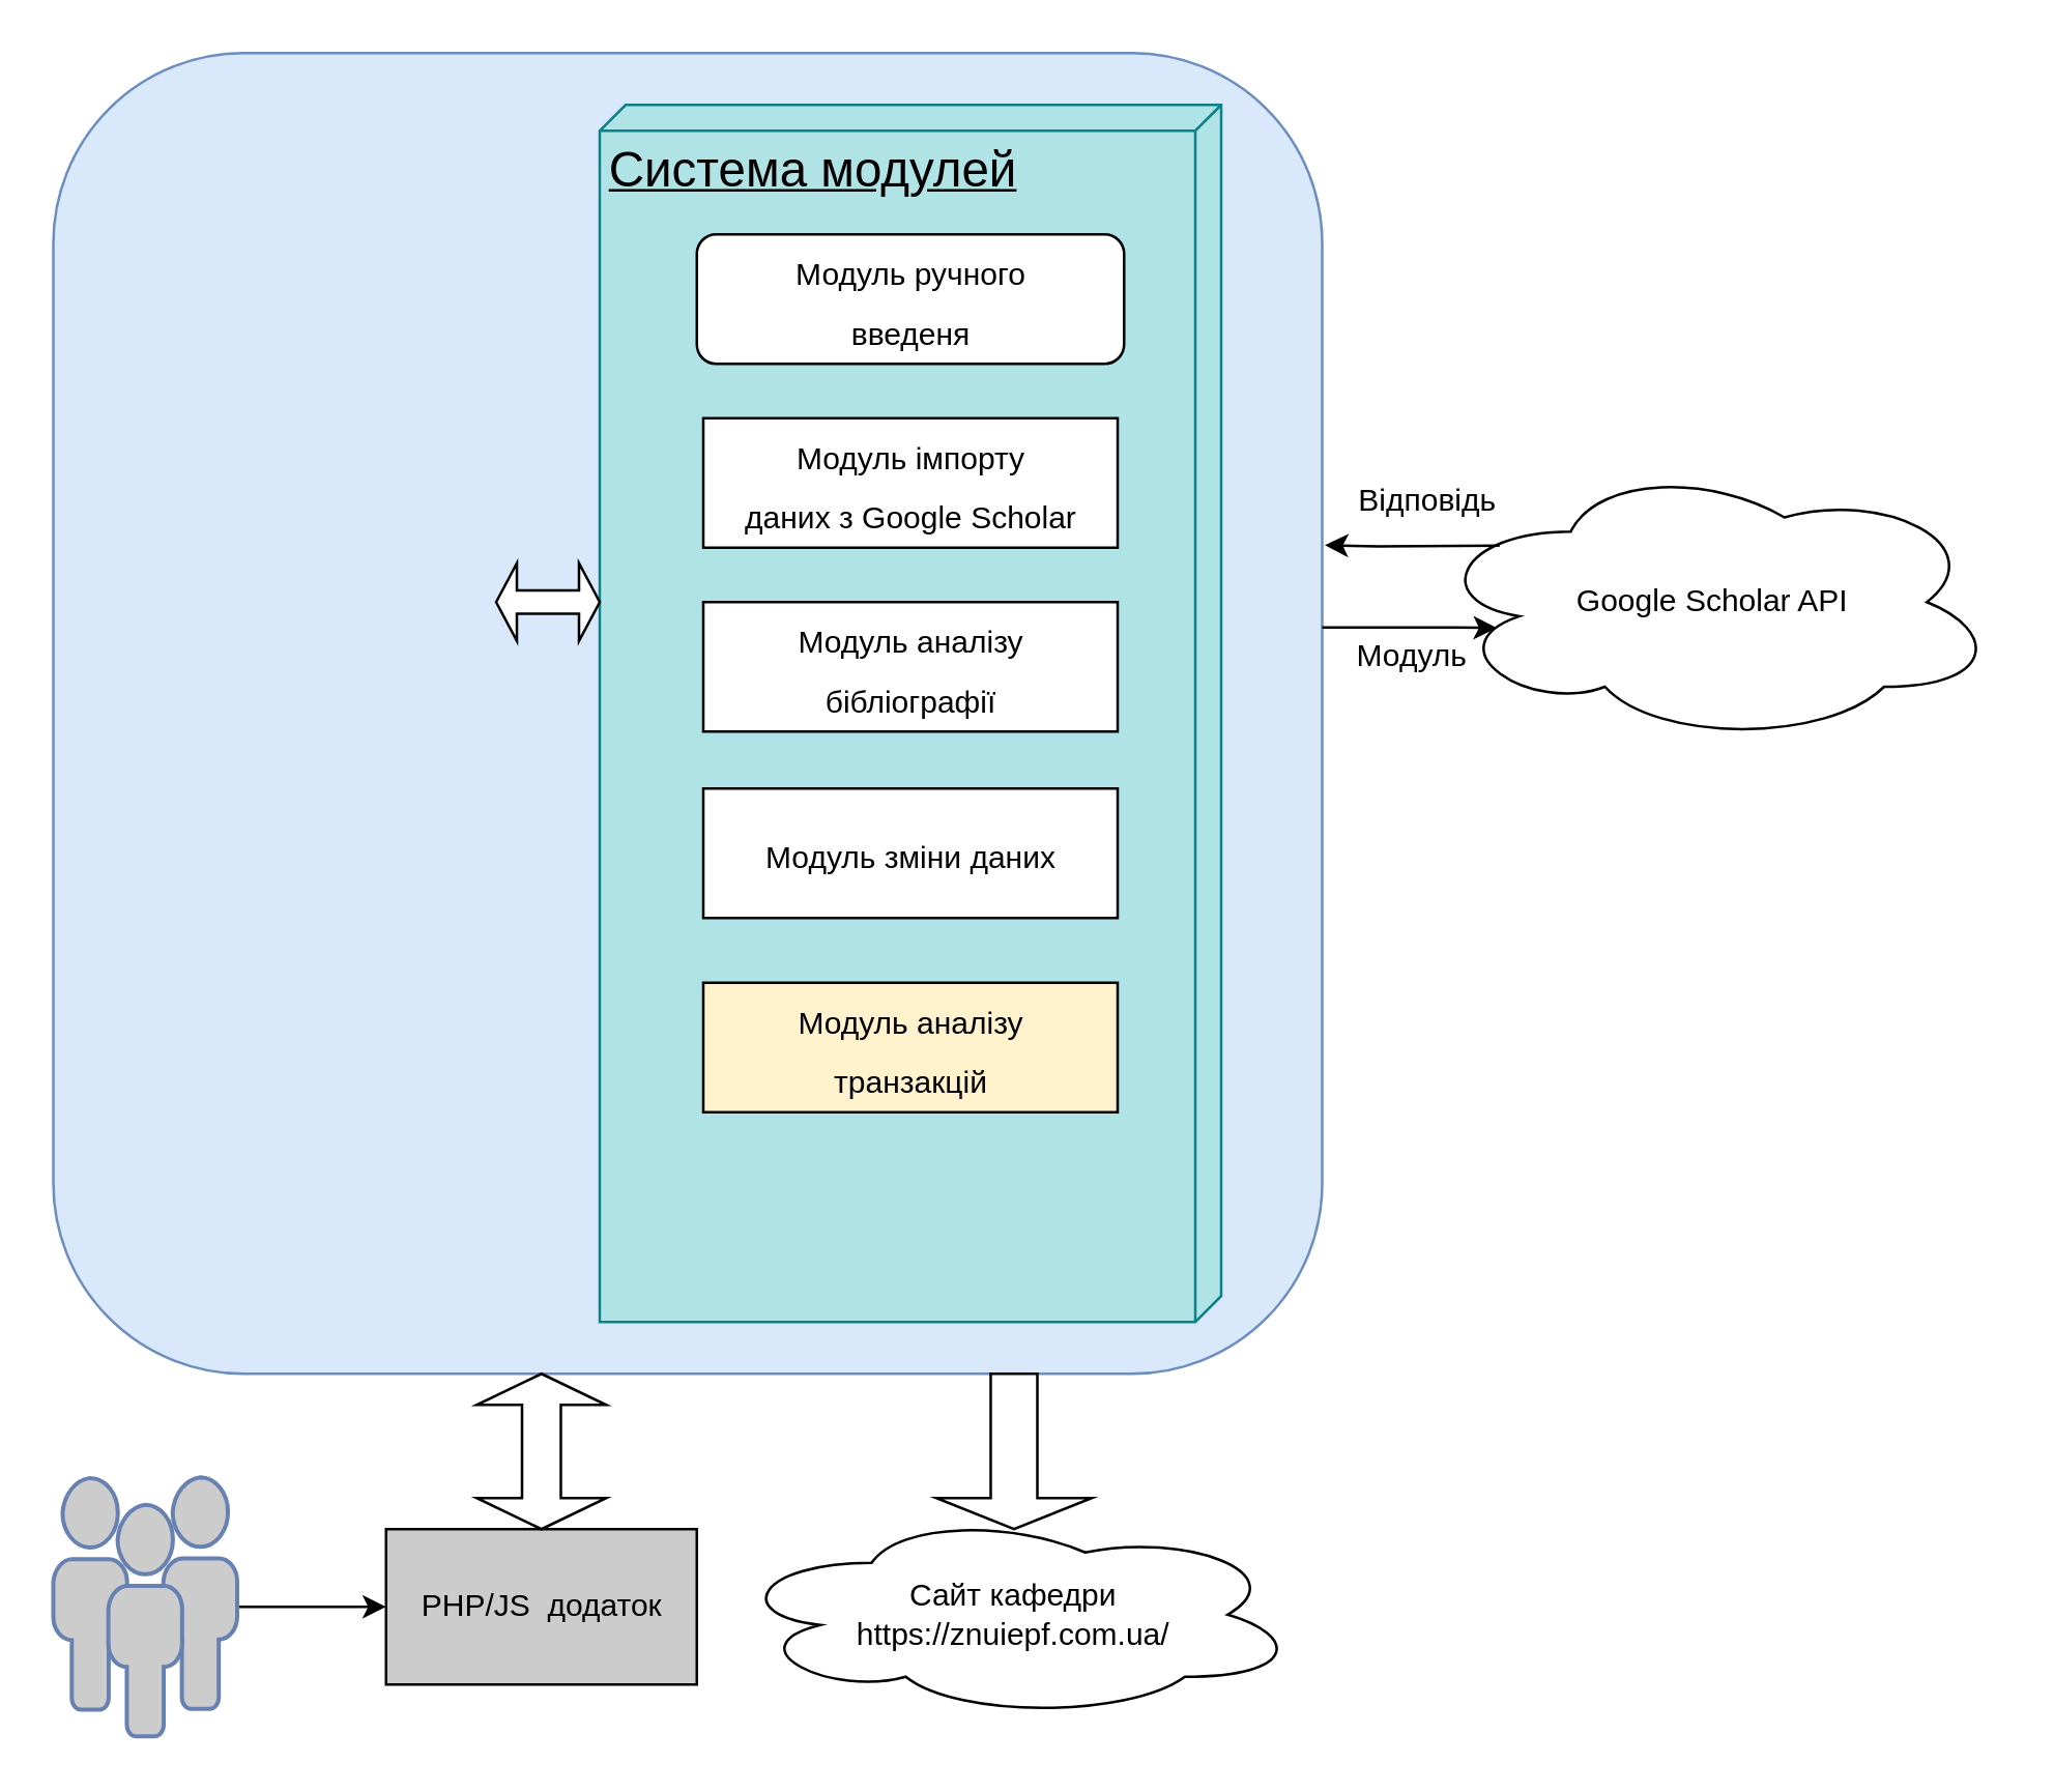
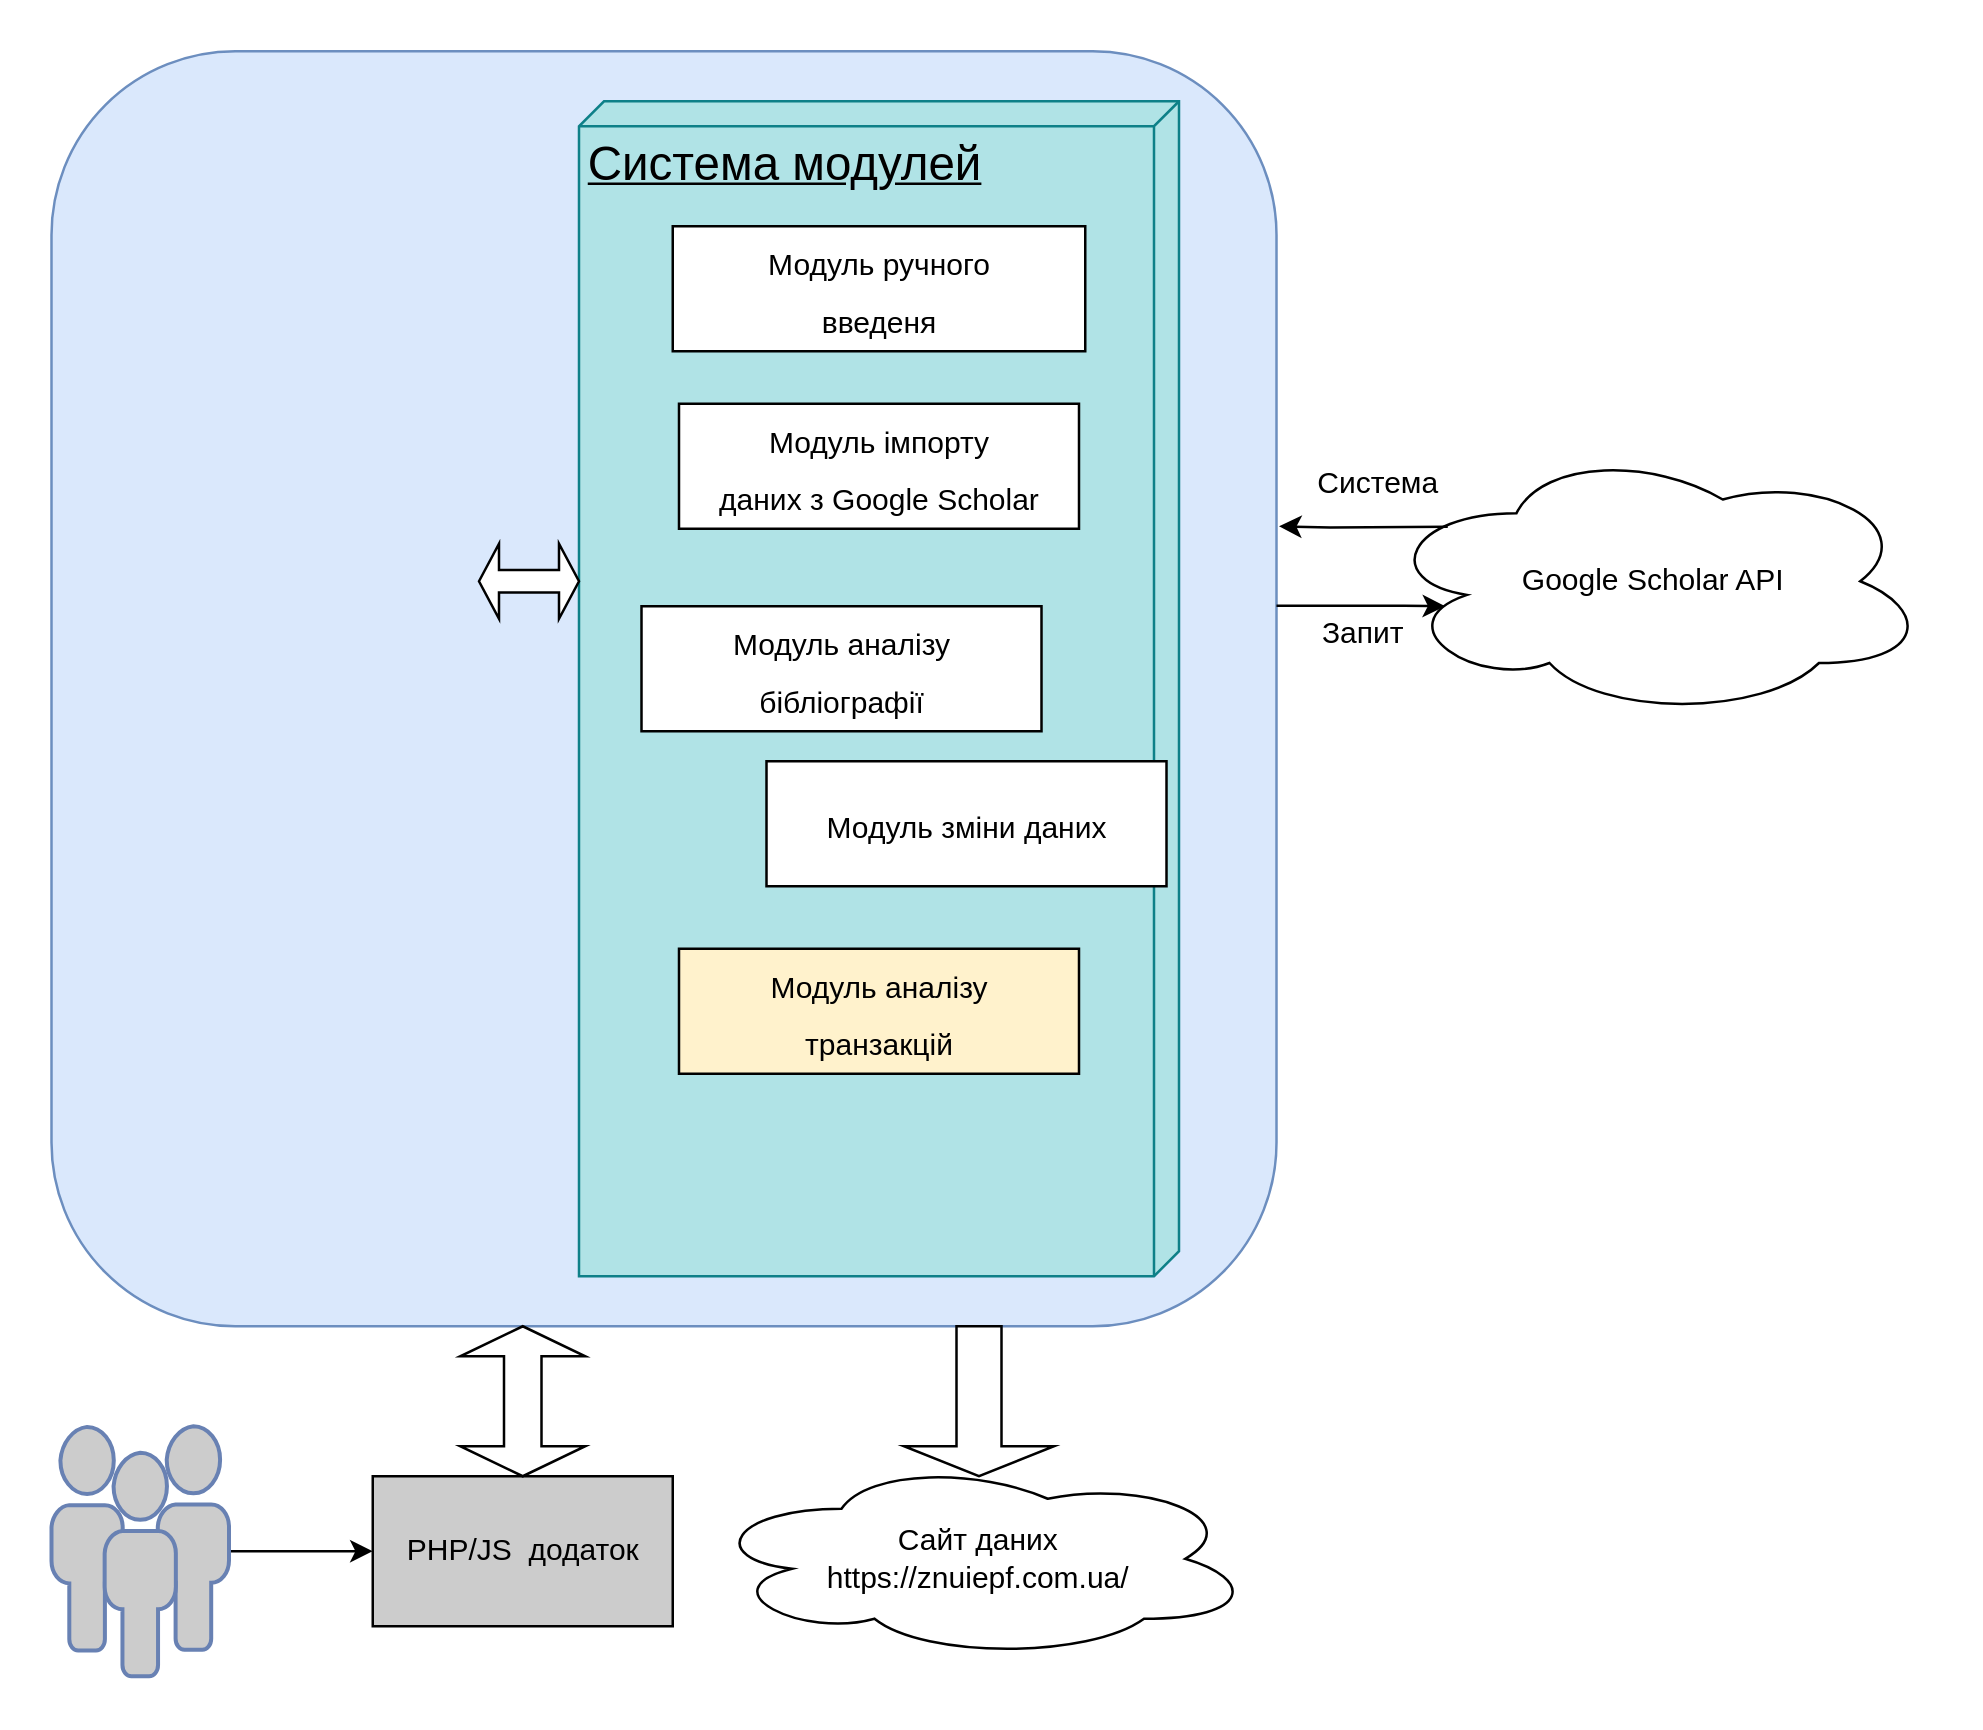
  <mxCell id="0" />
  <mxCell id="1" parent="0" />
  <mxCell id="2" value="" style="rounded=1;whiteSpace=wrap;html=1;fillColor=#dae8fc;strokeColor=#6c8ebf;" vertex="1" parent="1"><mxGeometry x="20" y="20" width="490" height="510" as="geometry" /></mxCell>
  <mxCell id="3" value="Система модулей" style="verticalAlign=top;align=left;spacingTop=8;spacingLeft=2;spacingRight=12;shape=cube;size=10;direction=south;fontStyle=4;html=1;fontSize=19;fillColor=#b0e3e6;strokeColor=#0e8088;" vertex="1" parent="1"><mxGeometry x="231" y="40" width="240" height="470" as="geometry" /></mxCell>
- <mxCell id="4" value="&lt;font style=&quot;font-size: 12px&quot;&gt;Модуль ручного &lt;br&gt;введеня&lt;/font&gt;" style="html=1;fontSize=19;rounded=1;" vertex="1" parent="1"><mxGeometry x="268.5" y="90" width="165" height="50" as="geometry" /></mxCell>
+ <mxCell id="4" value="&lt;font style=&quot;font-size: 12px&quot;&gt;Модуль ручного &lt;br&gt;введеня&lt;/font&gt;" style="html=1;fontSize=19;" vertex="1" parent="1"><mxGeometry x="268.5" y="90" width="165" height="50" as="geometry" /></mxCell>
  <mxCell id="5" value="&lt;font style=&quot;font-size: 12px&quot;&gt;Модуль імпорту &lt;br&gt;даних з Google Scholar&lt;/font&gt;" style="html=1;fontSize=19;" vertex="1" parent="1"><mxGeometry x="271" y="161" width="160" height="50" as="geometry" /></mxCell>
- <mxCell id="6" value="&lt;font style=&quot;font-size: 12px&quot;&gt;Модуль аналізу &lt;br&gt;бібліографії&lt;/font&gt;" style="html=1;fontSize=19;" vertex="1" parent="1"><mxGeometry x="271" y="232" width="160" height="50" as="geometry" /></mxCell>
- <mxCell id="7" value="&lt;font style=&quot;font-size: 12px&quot;&gt;Модуль зміни даних&lt;/font&gt;" style="html=1;fontSize=19;" vertex="1" parent="1"><mxGeometry x="271" y="304" width="160" height="50" as="geometry" /></mxCell>
+ <mxCell id="6" value="&lt;font style=&quot;font-size: 12px&quot;&gt;Модуль аналізу &lt;br&gt;бібліографії&lt;/font&gt;" style="html=1;fontSize=19;" vertex="1" parent="1"><mxGeometry x="256" y="242" width="160" height="50" as="geometry" /></mxCell>
+ <mxCell id="7" value="&lt;font style=&quot;font-size: 12px&quot;&gt;Модуль зміни даних&lt;/font&gt;" style="html=1;fontSize=19;" vertex="1" parent="1"><mxGeometry x="306" y="304" width="160" height="50" as="geometry" /></mxCell>
  <mxCell id="8" value="&lt;font style=&quot;font-size: 12px&quot;&gt;Модуль аналізу &lt;br&gt;транзакцій&lt;/font&gt;" style="html=1;fontSize=19;fillColor=#fff2cc;" vertex="1" parent="1"><mxGeometry x="271" y="379" width="160" height="50" as="geometry" /></mxCell>
  <mxCell id="9" value="Google Scholar API" style="ellipse;shape=cloud;whiteSpace=wrap;html=1;fontSize=12;" vertex="1" parent="1"><mxGeometry x="551" y="177.5" width="220" height="109" as="geometry" /></mxCell>
- <mxCell id="10" value="Сайт кафедри&lt;br&gt;&lt;span style=&quot;font-size: 12px&quot;&gt;https://znuiepf.com.ua/&lt;/span&gt;" style="ellipse;shape=cloud;whiteSpace=wrap;html=1;fontSize=12;" vertex="1" parent="1"><mxGeometry x="281" y="583" width="220" height="80" as="geometry" /></mxCell>
+ <mxCell id="10" value="Сайт даних&lt;br&gt;&lt;span style=&quot;font-size: 12px&quot;&gt;https://znuiepf.com.ua/&lt;/span&gt;" style="ellipse;shape=cloud;whiteSpace=wrap;html=1;fontSize=12;" vertex="1" parent="1"><mxGeometry x="281" y="583" width="220" height="80" as="geometry" /></mxCell>
  <mxCell id="11" value="" style="shape=singleArrow;direction=south;whiteSpace=wrap;html=1;fontSize=12;" vertex="1" parent="1"><mxGeometry x="361" y="530" width="60" height="60" as="geometry" /></mxCell>
  <mxCell id="12" value="" style="shape=doubleArrow;whiteSpace=wrap;html=1;fontSize=12;" vertex="1" parent="1"><mxGeometry x="191" y="217" width="40" height="30" as="geometry" /></mxCell>
  <mxCell id="13" value="" style="endArrow=none;startArrow=classic;html=1;rounded=0;fontSize=12;align=right;verticalAlign=bottom;edgeStyle=orthogonalEdgeStyle;endFill=0;entryX=0.125;entryY=0.3;entryDx=0;entryDy=0;entryPerimeter=0;" edge="1" parent="1" target="9"><mxGeometry width="50" height="50" relative="1" as="geometry"><mxPoint x="511" y="210" as="sourcePoint" /><mxPoint x="571" y="210" as="targetPoint" /><Array as="points" /></mxGeometry></mxCell>
- <mxCell id="14" value="Відповідь" style="text;html=1;strokeColor=none;fillColor=none;align=center;verticalAlign=middle;whiteSpace=wrap;rounded=0;fontSize=12;" vertex="1" parent="1"><mxGeometry x="521" y="177.5" width="60" height="30" as="geometry" /></mxCell>
+ <mxCell id="14" value="Система" style="text;html=1;strokeColor=none;fillColor=none;align=center;verticalAlign=middle;whiteSpace=wrap;rounded=0;fontSize=12;" vertex="1" parent="1"><mxGeometry x="521" y="177.5" width="60" height="30" as="geometry" /></mxCell>
  <mxCell id="15" value="" style="endArrow=classic;startArrow=none;html=1;rounded=0;fontSize=12;align=right;verticalAlign=bottom;edgeStyle=orthogonalEdgeStyle;endFill=1;entryX=0.125;entryY=0.3;entryDx=0;entryDy=0;entryPerimeter=0;startFill=0;" edge="1" parent="1"><mxGeometry width="50" height="50" relative="1" as="geometry"><mxPoint x="510" y="241.78" as="sourcePoint" /><mxPoint x="577.5" y="241.98" as="targetPoint" /><Array as="points"><mxPoint x="561" y="242" /><mxPoint x="561" y="242" /></Array></mxGeometry></mxCell>
- <mxCell id="16" value="Модуль" style="text;html=1;strokeColor=none;fillColor=none;align=center;verticalAlign=middle;whiteSpace=wrap;rounded=0;fontSize=12;" vertex="1" parent="1"><mxGeometry x="515" y="245" width="60" height="15" as="geometry" /></mxCell>
+ <mxCell id="16" value="Запит" style="text;html=1;strokeColor=none;fillColor=none;align=center;verticalAlign=middle;whiteSpace=wrap;rounded=0;fontSize=12;" vertex="1" parent="1"><mxGeometry x="515" y="245" width="60" height="15" as="geometry" /></mxCell>
  <mxCell id="17" style="edgeStyle=orthogonalEdgeStyle;rounded=0;orthogonalLoop=1;jettySize=auto;html=1;entryX=0;entryY=0.5;entryDx=0;entryDy=0;fontSize=12;startArrow=none;startFill=0;endArrow=classic;endFill=1;align=right;verticalAlign=bottom;" edge="1" parent="1" source="18" target="19"><mxGeometry relative="1" as="geometry" /></mxCell>
  <mxCell id="18" value="" style="fontColor=#0066CC;verticalAlign=top;verticalLabelPosition=bottom;labelPosition=center;align=center;html=1;outlineConnect=0;fillColor=#CCCCCC;strokeColor=#6881B3;gradientColor=none;gradientDirection=north;strokeWidth=2;shape=mxgraph.networks.users;fontSize=12;" vertex="1" parent="1"><mxGeometry x="20" y="570" width="71" height="100" as="geometry" /></mxCell>
  <mxCell id="19" value="PHP/JS&amp;nbsp; додаток" style="rounded=0;whiteSpace=wrap;html=1;fontSize=12;fillColor=#cccccc;" vertex="1" parent="1"><mxGeometry x="148.5" y="590" width="120" height="60" as="geometry" /></mxCell>
  <mxCell id="20" value="" style="shape=doubleArrow;whiteSpace=wrap;html=1;fontSize=12;rotation=-90;" vertex="1" parent="1"><mxGeometry x="178.5" y="535" width="60" height="50" as="geometry" /></mxCell>
